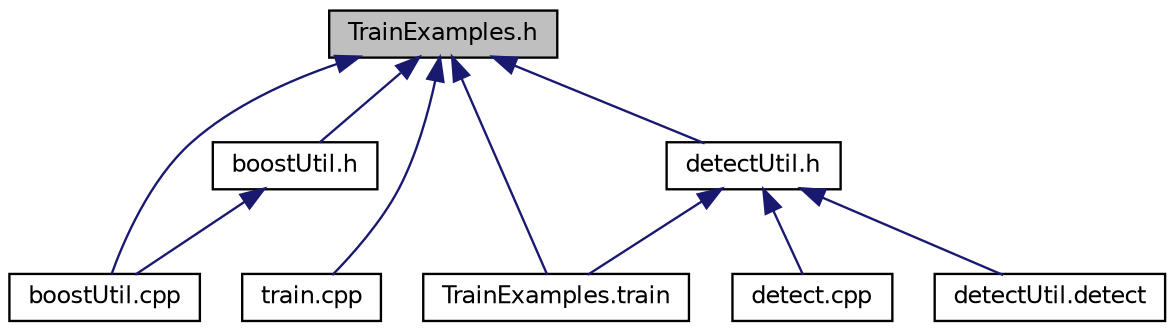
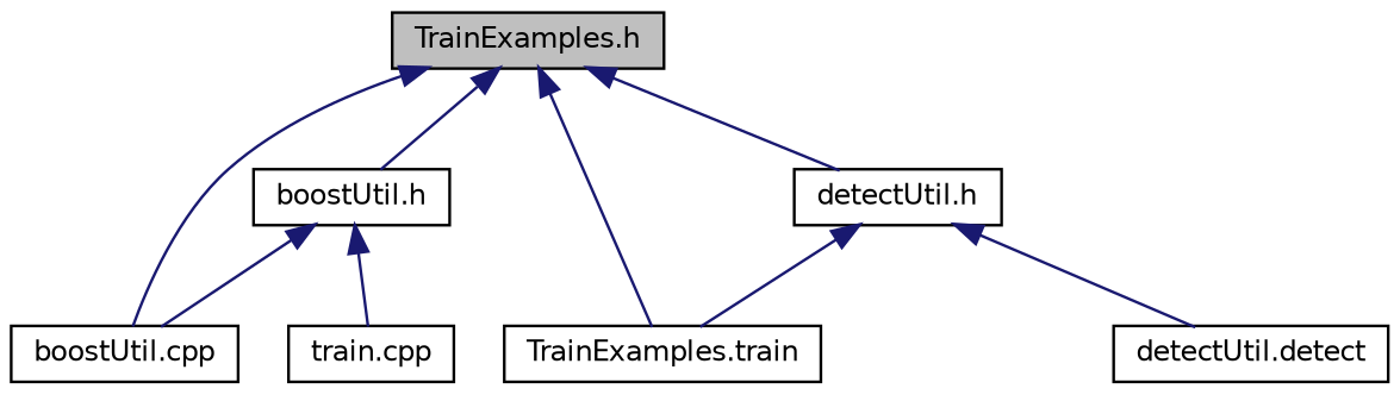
  digraph {
    node [color=black fillcolor=white fontname=Helvetica fontsize=10 shape=record style=filled]
    edge [color=midnightblue dir=back fontname=Helvetica fontsize=10 labelfontname=Helvetica labelfontsize=10 style=solid]
    n1 [fillcolor=grey75 fontcolor=black height=0.2 label="TrainExamples.h" width=0.4]
    n2 [height=0.2 label="boostUtil.cpp" width=0.4]
    n3 [height=0.2 label="boostUtil.h" width=0.4]
    n4 [height=0.2 label="detectUtil.h" width=0.4]
    n5 [height=0.2 label="TrainExamples.train" width=0.4]
    n6 [height=0.2 label="train.cpp" width=0.4]
-   n7 [height=0.2 label="detect.cpp" width=0.4]
    n8 [height=0.2 label="detectUtil.detect" width=0.4]
    n1 -> n2
    n1 -> n3
    n1 -> n4
    n1 -> n5
    n3 -> n2
-   n1 -> n6
+   n3 -> n6
    n4 -> n5
-   n4 -> n7
    n4 -> n8
  }
